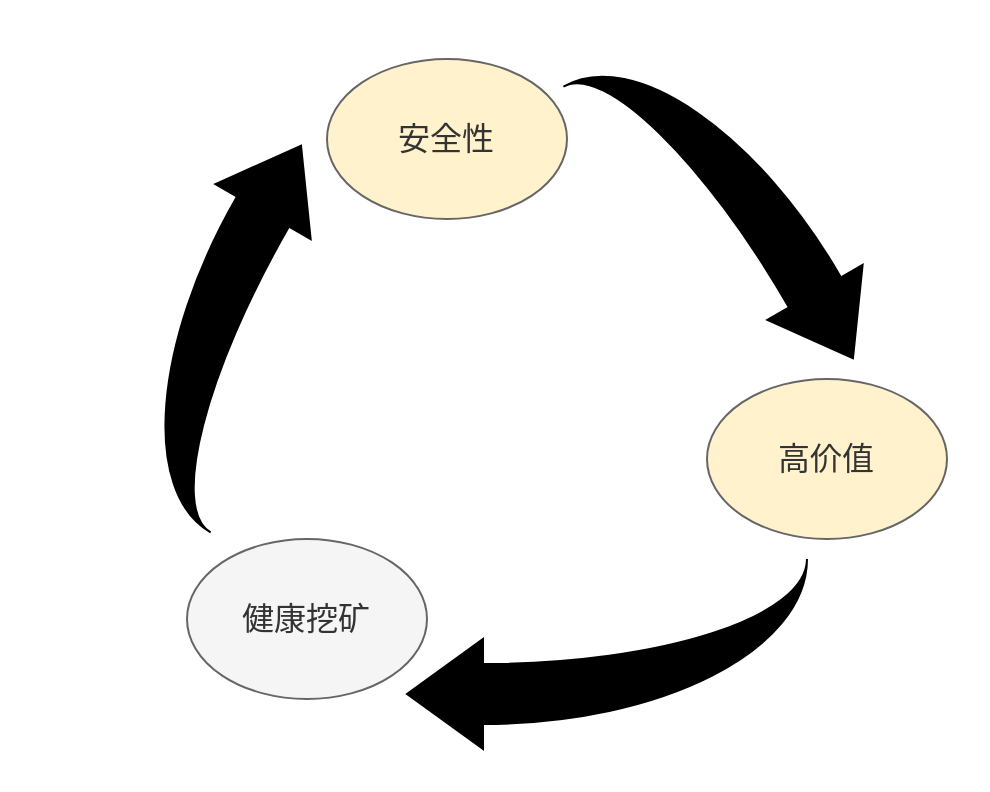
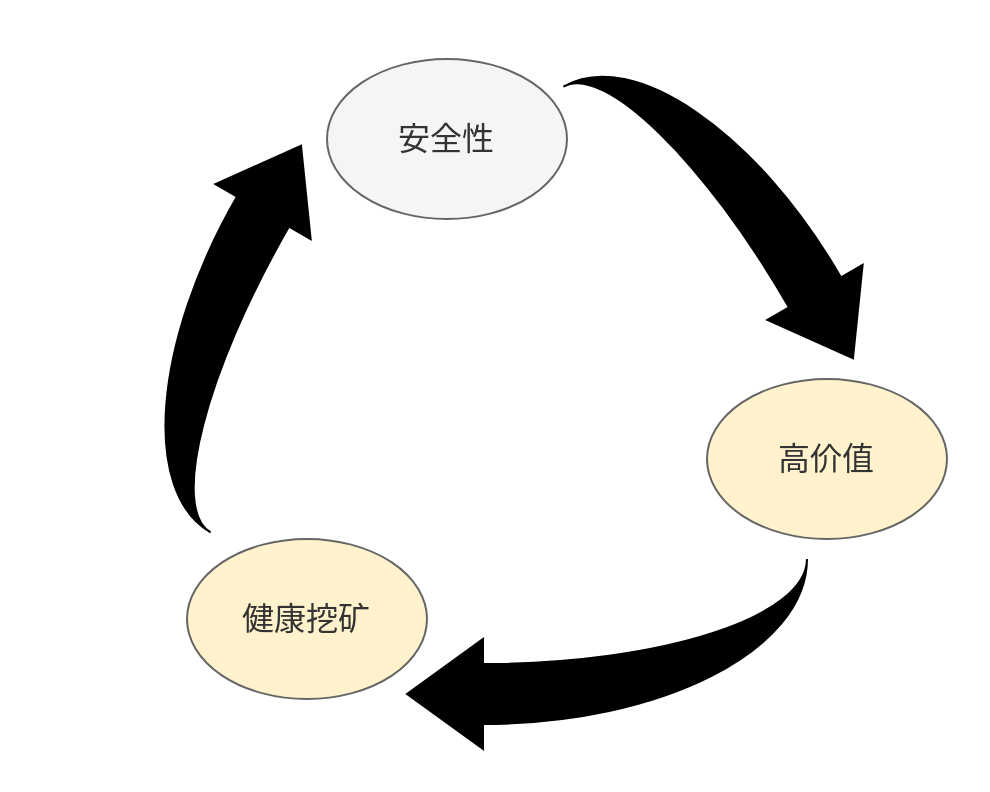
  <mxCell id="0" />
  <mxCell id="1" parent="0" />
  <mxCell id="2" value="" style="html=1;shadow=0;dashed=0;align=center;verticalAlign=middle;shape=mxgraph.arrows2.jumpInArrow;dy=15;dx=38;arrowHead=55;fontSize=16;fontColor=#000000;rotation=60;fillColor=#000000;" vertex="1" parent="1"><mxGeometry x="270.5" y="52.33" width="190" height="85" as="geometry" /></mxCell>
- <mxCell id="3" value="安全性" style="ellipse;whiteSpace=wrap;html=1;fontSize=16;fillColor=#fff2cc;strokeColor=#666666;fontColor=#333333;" vertex="1" parent="1"><mxGeometry x="163" y="20" width="120" height="80" as="geometry" /></mxCell>
+ <mxCell id="3" value="安全性" style="ellipse;whiteSpace=wrap;html=1;fontSize=16;fillColor=#f5f5f5;strokeColor=#666666;fontColor=#333333;" vertex="1" parent="1"><mxGeometry x="163" y="20" width="120" height="80" as="geometry" /></mxCell>
  <mxCell id="4" value="高价值" style="ellipse;whiteSpace=wrap;html=1;fontSize=16;fillColor=#fff2cc;strokeColor=#666666;fontColor=#333333;" vertex="1" parent="1"><mxGeometry x="353" y="180" width="120" height="80" as="geometry" /></mxCell>
  <mxCell id="5" value="" style="html=1;shadow=0;dashed=0;align=center;verticalAlign=middle;shape=mxgraph.arrows2.jumpInArrow;dy=15;dx=38;arrowHead=55;fontSize=16;fontColor=#000000;rotation=-180;fillColor=#000000;" vertex="1" parent="1"><mxGeometry x="203" y="270" width="200" height="95" as="geometry" /></mxCell>
- <mxCell id="6" value="健康挖矿" style="ellipse;whiteSpace=wrap;html=1;fontSize=16;fillColor=#f5f5f5;strokeColor=#666666;fontColor=#333333;" vertex="1" parent="1"><mxGeometry x="93" y="260" width="120" height="80" as="geometry" /></mxCell>
+ <mxCell id="6" value="健康挖矿" style="ellipse;whiteSpace=wrap;html=1;fontSize=16;fillColor=#fff2cc;strokeColor=#666666;fontColor=#333333;" vertex="1" parent="1"><mxGeometry x="93" y="260" width="120" height="80" as="geometry" /></mxCell>
  <mxCell id="7" value="" style="html=1;shadow=0;dashed=0;align=center;verticalAlign=middle;shape=mxgraph.arrows2.jumpInArrow;dy=15;dx=38;arrowHead=55;fontSize=16;fontColor=#000000;rotation=-60;fillColor=#000000;" vertex="1" parent="1"><mxGeometry x="20.5" y="110.67" width="190" height="85" as="geometry" /></mxCell>
